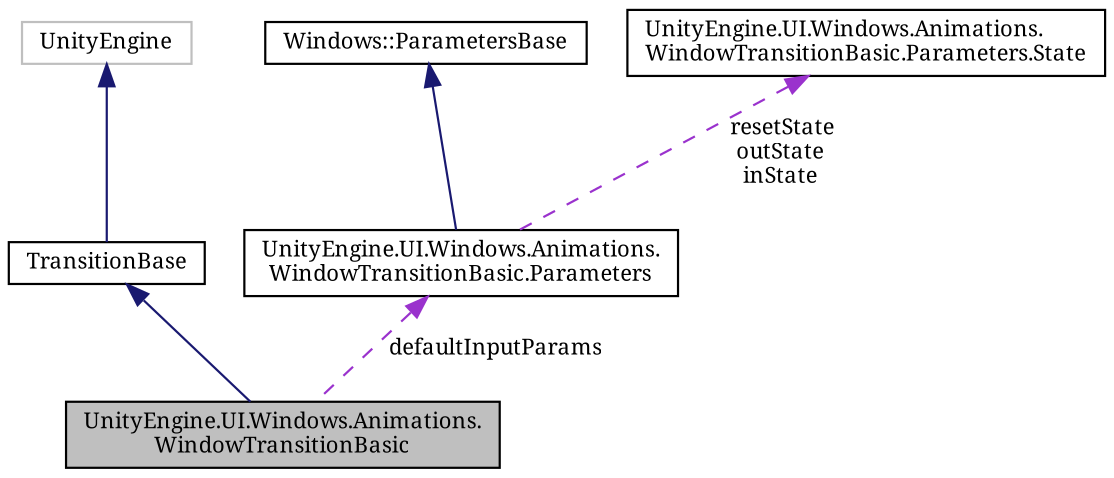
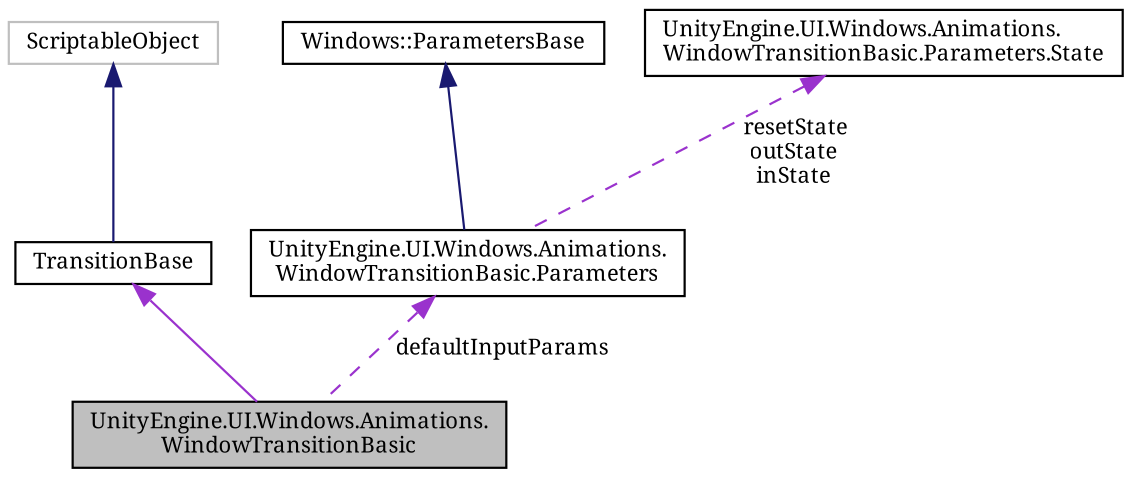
  digraph {
    fontname="Noto Serif"
    rankdir=TB
    node [color=black fillcolor=white fontname="Noto Serif" fontsize=10 shape=record style=filled]
    edge [color=midnightblue dir=back fontname="Noto Serif" fontsize=10 labelfontname=FreeSans labelfontsize=10 style=solid]
    n1 [fillcolor=grey75 fontcolor=black height=0.2 label="UnityEngine.UI.Windows.Animations.\lWindowTransitionBasic" width=0.4]
    n2 [height=0.2 label=TransitionBase width=0.4]
-   n3 [color=grey75 height=0.2 label=UnityEngine width=0.4]
+   n3 [color=grey75 height=0.2 label=ScriptableObject width=0.4]
    n4 [height=0.2 label="UnityEngine.UI.Windows.Animations.\lWindowTransitionBasic.Parameters" width=0.4]
    n5 [height=0.2 label="Windows::ParametersBase" width=0.4]
    n6 [height=0.2 label="UnityEngine.UI.Windows.Animations.\lWindowTransitionBasic.Parameters.State" width=0.4]
-   n2 -> n1
+   n2 -> n1 [color=darkorchid3]
    n3 -> n2
    n4 -> n1 [color=darkorchid3 label=" defaultInputParams" style=dashed]
    n5 -> n4
    n6 -> n4 [color=darkorchid3 label=" resetState\noutState\ninState" style=dashed]
  }
